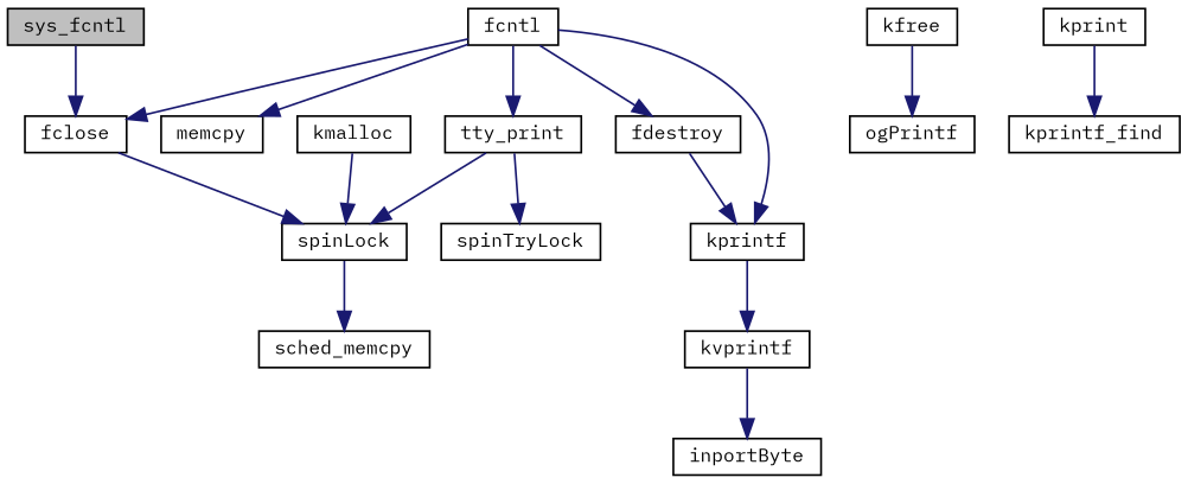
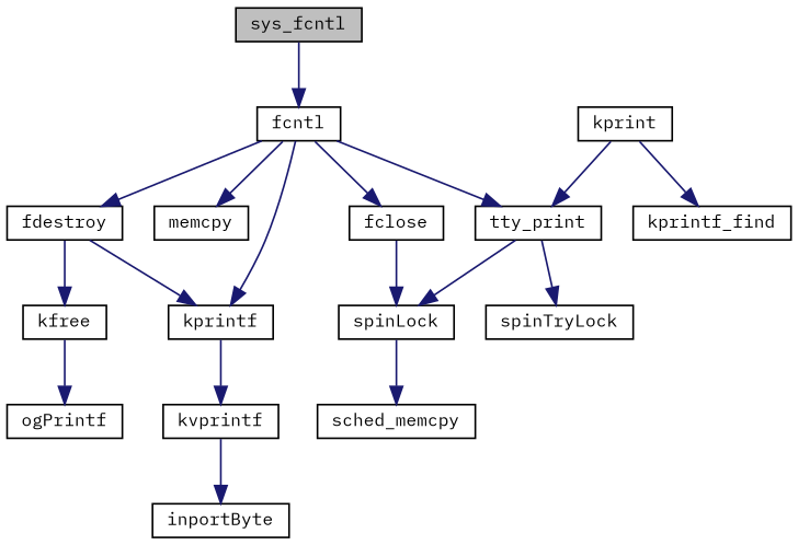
  digraph {
    fontname="IBM Plex Mono"
    rankdir=TB
    node [color=black fillcolor=white fontname="IBM Plex Mono" fontsize=10 shape=record style=filled]
    edge [color=midnightblue fontname="IBM Plex Mono" fontsize=10 labelfontname=Helvetica labelfontsize=10 style=solid]
    n1 [fillcolor=grey75 fontcolor=black height=0.2 label=sys_fcntl width=0.4]
    n2 [height=0.2 label=fcntl width=0.4]
    n3 [height=0.2 label=fclose width=0.4]
    n4 [height=0.2 label=fdestroy width=0.4]
    n5 [height=0.2 label=kprintf width=0.4]
    n6 [height=0.2 label=memcpy width=0.4]
    n7 [height=0.2 label=tty_print width=0.4]
    n8 [height=0.2 label=spinLock width=0.4]
    n9 [height=0.2 label=kfree width=0.4]
    n10 [height=0.2 label=kvprintf width=0.4]
-   n11 [height=0.2 label=kmalloc width=0.4]
    n12 [height=0.2 label=sched_memcpy width=0.4]
    n13 [height=0.2 label=spinTryLock width=0.4]
    n14 [height=0.2 label=ogPrintf width=0.4]
    n15 [height=0.2 label=kprint width=0.4]
    n16 [height=0.2 label=kprintf_find width=0.4]
    n17 [height=0.2 label=inportByte width=0.4]
-   n1 -> n3
+   n1 -> n2
    n2 -> n3
    n2 -> n4
    n2 -> n5
    n2 -> n6
    n2 -> n7
    n3 -> n8
    n4 -> n5
+   n4 -> n9
    n5 -> n10
    n7 -> n8
    n7 -> n13
    n8 -> n12
    n9 -> n14
    n10 -> n17
-   n11 -> n8
+   n15 -> n7
    n15 -> n16
  }
